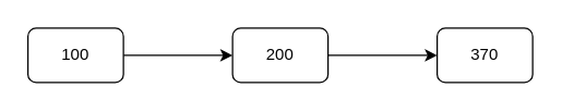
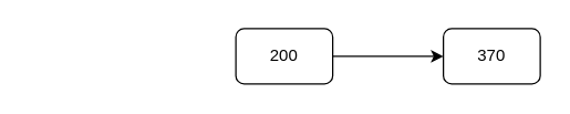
  <mxCell id="0" />
  <mxCell id="1" parent="0" />
- <mxCell id="2" value="" style="edgeStyle=none;html=1;" edge="1" parent="1" source="3" target="5"><mxGeometry relative="1" as="geometry" /></mxCell>
- <mxCell id="3" value="100" style="rounded=1;whiteSpace=wrap;html=1;" vertex="1" parent="1"><mxGeometry x="20" y="20" width="70" height="40" as="geometry" /></mxCell>
  <mxCell id="4" value="" style="edgeStyle=none;html=1;" edge="1" parent="1" source="5" target="6"><mxGeometry relative="1" as="geometry" /></mxCell>
  <mxCell id="5" value="200" style="rounded=1;whiteSpace=wrap;html=1;" vertex="1" parent="1"><mxGeometry x="170" y="20" width="70" height="40" as="geometry" /></mxCell>
  <mxCell id="6" value="370" style="rounded=1;whiteSpace=wrap;html=1;" vertex="1" parent="1"><mxGeometry x="320" y="20" width="70" height="40" as="geometry" /></mxCell>
